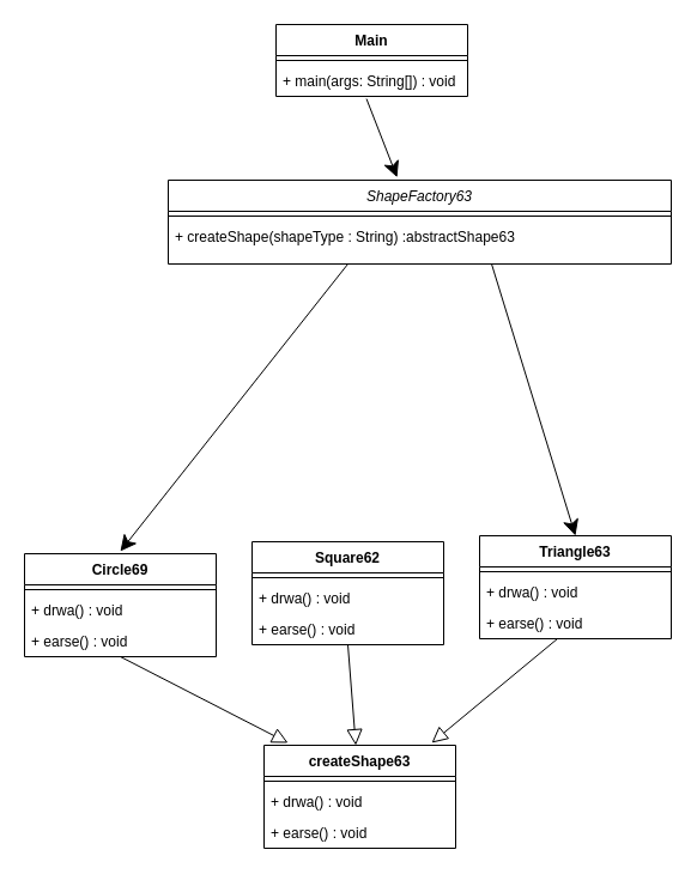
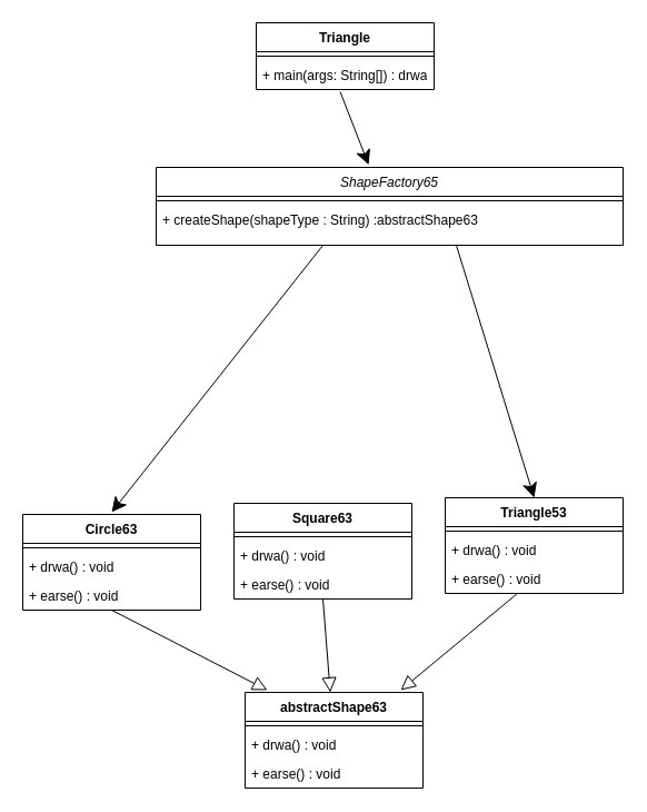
  <mxCell id="0" />
  <mxCell id="1" parent="0" />
- <mxCell id="2" value="ShapeFactory63" style="swimlane;fontStyle=2;align=center;verticalAlign=top;childLayout=stackLayout;horizontal=1;startSize=26;horizontalStack=0;resizeParent=1;resizeLast=0;collapsible=1;marginBottom=0;rounded=0;shadow=0;strokeWidth=1;" parent="1" vertex="1"><mxGeometry x="140" y="150" width="420" height="70" as="geometry"><mxRectangle x="230" y="140" width="160" height="26" as="alternateBounds" /></mxGeometry></mxCell>
+ <mxCell id="2" value="ShapeFactory65" style="swimlane;fontStyle=2;align=center;verticalAlign=top;childLayout=stackLayout;horizontal=1;startSize=26;horizontalStack=0;resizeParent=1;resizeLast=0;collapsible=1;marginBottom=0;rounded=0;shadow=0;strokeWidth=1;" parent="1" vertex="1"><mxGeometry x="140" y="150" width="420" height="70" as="geometry"><mxRectangle x="230" y="140" width="160" height="26" as="alternateBounds" /></mxGeometry></mxCell>
  <mxCell id="3" value="" style="line;html=1;strokeWidth=1;align=left;verticalAlign=middle;spacingTop=-1;spacingLeft=3;spacingRight=3;rotatable=0;labelPosition=right;points=[];portConstraint=eastwest;" parent="2" vertex="1"><mxGeometry y="26" width="420" height="8" as="geometry" /></mxCell>
  <mxCell id="4" value="+ createShape(shapeType : String) :abstractShape63&#10;Shape63" style="text;align=left;verticalAlign=top;spacingLeft=4;spacingRight=4;overflow=hidden;rotatable=0;points=[[0,0.5],[1,0.5]];portConstraint=eastwest;" parent="2" vertex="1"><mxGeometry y="34" width="420" height="16" as="geometry" /></mxCell>
- <mxCell id="5" value="Square62" style="swimlane;fontStyle=1;align=center;verticalAlign=top;childLayout=stackLayout;horizontal=1;startSize=26;horizontalStack=0;resizeParent=1;resizeParentMax=0;resizeLast=0;collapsible=1;marginBottom=0;whiteSpace=wrap;html=1;" vertex="1" parent="1"><mxGeometry x="210" y="452" width="160" height="86" as="geometry" /></mxCell>
+ <mxCell id="5" value="Square63" style="swimlane;fontStyle=1;align=center;verticalAlign=top;childLayout=stackLayout;horizontal=1;startSize=26;horizontalStack=0;resizeParent=1;resizeParentMax=0;resizeLast=0;collapsible=1;marginBottom=0;whiteSpace=wrap;html=1;" vertex="1" parent="1"><mxGeometry x="210" y="452" width="160" height="86" as="geometry" /></mxCell>
  <mxCell id="6" value="" style="line;strokeWidth=1;fillColor=none;align=left;verticalAlign=middle;spacingTop=-1;spacingLeft=3;spacingRight=3;rotatable=0;labelPosition=right;points=[];portConstraint=eastwest;strokeColor=inherit;" vertex="1" parent="5"><mxGeometry y="26" width="160" height="8" as="geometry" /></mxCell>
  <mxCell id="7" value="+ drwa() : void" style="text;strokeColor=none;fillColor=none;align=left;verticalAlign=top;spacingLeft=4;spacingRight=4;overflow=hidden;rotatable=0;points=[[0,0.5],[1,0.5]];portConstraint=eastwest;whiteSpace=wrap;html=1;" vertex="1" parent="5"><mxGeometry y="34" width="160" height="26" as="geometry" /></mxCell>
  <mxCell id="8" value="+ earse() : void" style="text;strokeColor=none;fillColor=none;align=left;verticalAlign=top;spacingLeft=4;spacingRight=4;overflow=hidden;rotatable=0;points=[[0,0.5],[1,0.5]];portConstraint=eastwest;whiteSpace=wrap;html=1;" vertex="1" parent="5"><mxGeometry y="60" width="160" height="26" as="geometry" /></mxCell>
- <mxCell id="9" value="Triangle63" style="swimlane;fontStyle=1;align=center;verticalAlign=top;childLayout=stackLayout;horizontal=1;startSize=26;horizontalStack=0;resizeParent=1;resizeParentMax=0;resizeLast=0;collapsible=1;marginBottom=0;whiteSpace=wrap;html=1;" vertex="1" parent="1"><mxGeometry x="400" y="447" width="160" height="86" as="geometry" /></mxCell>
+ <mxCell id="9" value="Triangle53" style="swimlane;fontStyle=1;align=center;verticalAlign=top;childLayout=stackLayout;horizontal=1;startSize=26;horizontalStack=0;resizeParent=1;resizeParentMax=0;resizeLast=0;collapsible=1;marginBottom=0;whiteSpace=wrap;html=1;" vertex="1" parent="1"><mxGeometry x="400" y="447" width="160" height="86" as="geometry" /></mxCell>
  <mxCell id="10" value="" style="line;strokeWidth=1;fillColor=none;align=left;verticalAlign=middle;spacingTop=-1;spacingLeft=3;spacingRight=3;rotatable=0;labelPosition=right;points=[];portConstraint=eastwest;strokeColor=inherit;" vertex="1" parent="9"><mxGeometry y="26" width="160" height="8" as="geometry" /></mxCell>
  <mxCell id="11" value="+ drwa() : void" style="text;strokeColor=none;fillColor=none;align=left;verticalAlign=top;spacingLeft=4;spacingRight=4;overflow=hidden;rotatable=0;points=[[0,0.5],[1,0.5]];portConstraint=eastwest;whiteSpace=wrap;html=1;" vertex="1" parent="9"><mxGeometry y="34" width="160" height="26" as="geometry" /></mxCell>
  <mxCell id="12" value="+ earse() : void" style="text;strokeColor=none;fillColor=none;align=left;verticalAlign=top;spacingLeft=4;spacingRight=4;overflow=hidden;rotatable=0;points=[[0,0.5],[1,0.5]];portConstraint=eastwest;whiteSpace=wrap;html=1;" vertex="1" parent="9"><mxGeometry y="60" width="160" height="26" as="geometry" /></mxCell>
- <mxCell id="13" value="Main" style="swimlane;fontStyle=1;align=center;verticalAlign=top;childLayout=stackLayout;horizontal=1;startSize=26;horizontalStack=0;resizeParent=1;resizeParentMax=0;resizeLast=0;collapsible=1;marginBottom=0;whiteSpace=wrap;html=1;" vertex="1" parent="1"><mxGeometry x="230" y="20" width="160" height="60" as="geometry" /></mxCell>
+ <mxCell id="13" value="Triangle" style="swimlane;fontStyle=1;align=center;verticalAlign=top;childLayout=stackLayout;horizontal=1;startSize=26;horizontalStack=0;resizeParent=1;resizeParentMax=0;resizeLast=0;collapsible=1;marginBottom=0;whiteSpace=wrap;html=1;" vertex="1" parent="1"><mxGeometry x="230" y="20" width="160" height="60" as="geometry" /></mxCell>
  <mxCell id="14" value="" style="line;strokeWidth=1;fillColor=none;align=left;verticalAlign=middle;spacingTop=-1;spacingLeft=3;spacingRight=3;rotatable=0;labelPosition=right;points=[];portConstraint=eastwest;strokeColor=inherit;" vertex="1" parent="13"><mxGeometry y="26" width="160" height="8" as="geometry" /></mxCell>
- <mxCell id="15" value="+ main(args: String[]) : void" style="text;strokeColor=none;fillColor=none;align=left;verticalAlign=top;spacingLeft=4;spacingRight=4;overflow=hidden;rotatable=0;points=[[0,0.5],[1,0.5]];portConstraint=eastwest;whiteSpace=wrap;html=1;" vertex="1" parent="13"><mxGeometry y="34" width="160" height="26" as="geometry" /></mxCell>
+ <mxCell id="15" value="+ main(args: String[]) : drwa" style="text;strokeColor=none;fillColor=none;align=left;verticalAlign=top;spacingLeft=4;spacingRight=4;overflow=hidden;rotatable=0;points=[[0,0.5],[1,0.5]];portConstraint=eastwest;whiteSpace=wrap;html=1;" vertex="1" parent="13"><mxGeometry y="34" width="160" height="26" as="geometry" /></mxCell>
  <mxCell id="16" value="" style="endArrow=classic;html=1;rounded=0;entryX=0.455;entryY=-0.033;entryDx=0;entryDy=0;entryPerimeter=0;exitX=0.472;exitY=1.077;exitDx=0;exitDy=0;exitPerimeter=0;endSize=11;" edge="1" parent="1" source="15" target="2"><mxGeometry width="50" height="50" relative="1" as="geometry"><mxPoint x="260" y="510" as="sourcePoint" /><mxPoint x="310" y="460" as="targetPoint" /></mxGeometry></mxCell>
  <mxCell id="17" value="" style="endArrow=classic;html=1;rounded=0;entryX=0.5;entryY=0;entryDx=0;entryDy=0;endSize=11;" edge="1" parent="1"><mxGeometry width="50" height="50" relative="1" as="geometry"><mxPoint x="290" y="220" as="sourcePoint" /><mxPoint x="100" y="460" as="targetPoint" /></mxGeometry></mxCell>
  <mxCell id="18" value="" style="endArrow=classic;html=1;rounded=0;entryX=0.5;entryY=0;entryDx=0;entryDy=0;endSize=11;" edge="1" parent="1" target="9"><mxGeometry width="50" height="50" relative="1" as="geometry"><mxPoint x="410" y="220" as="sourcePoint" /><mxPoint x="120" y="480" as="targetPoint" /></mxGeometry></mxCell>
- <mxCell id="19" value="Circle69" style="swimlane;fontStyle=1;align=center;verticalAlign=top;childLayout=stackLayout;horizontal=1;startSize=26;horizontalStack=0;resizeParent=1;resizeParentMax=0;resizeLast=0;collapsible=1;marginBottom=0;whiteSpace=wrap;html=1;" vertex="1" parent="1"><mxGeometry x="20" y="462" width="160" height="86" as="geometry" /></mxCell>
+ <mxCell id="19" value="Circle63" style="swimlane;fontStyle=1;align=center;verticalAlign=top;childLayout=stackLayout;horizontal=1;startSize=26;horizontalStack=0;resizeParent=1;resizeParentMax=0;resizeLast=0;collapsible=1;marginBottom=0;whiteSpace=wrap;html=1;" vertex="1" parent="1"><mxGeometry x="20" y="462" width="160" height="86" as="geometry" /></mxCell>
  <mxCell id="20" value="" style="line;strokeWidth=1;fillColor=none;align=left;verticalAlign=middle;spacingTop=-1;spacingLeft=3;spacingRight=3;rotatable=0;labelPosition=right;points=[];portConstraint=eastwest;strokeColor=inherit;" vertex="1" parent="19"><mxGeometry y="26" width="160" height="8" as="geometry" /></mxCell>
  <mxCell id="21" value="+ drwa() : void" style="text;strokeColor=none;fillColor=none;align=left;verticalAlign=top;spacingLeft=4;spacingRight=4;overflow=hidden;rotatable=0;points=[[0,0.5],[1,0.5]];portConstraint=eastwest;whiteSpace=wrap;html=1;" vertex="1" parent="19"><mxGeometry y="34" width="160" height="26" as="geometry" /></mxCell>
  <mxCell id="22" value="+ earse() : void" style="text;strokeColor=none;fillColor=none;align=left;verticalAlign=top;spacingLeft=4;spacingRight=4;overflow=hidden;rotatable=0;points=[[0,0.5],[1,0.5]];portConstraint=eastwest;whiteSpace=wrap;html=1;" vertex="1" parent="19"><mxGeometry y="60" width="160" height="26" as="geometry" /></mxCell>
  <mxCell id="23" value="" style="endArrow=block;html=1;rounded=0;exitX=0.5;exitY=1;exitDx=0;exitDy=0;entryX=0;entryY=0;entryDx=0;entryDy=0;endFill=0;endSize=11;" edge="1" parent="1"><mxGeometry width="50" height="50" relative="1" as="geometry"><mxPoint x="100" y="548" as="sourcePoint" /><mxPoint x="240" y="620" as="targetPoint" /></mxGeometry></mxCell>
  <mxCell id="24" value="" style="endArrow=block;html=1;rounded=0;exitX=0.5;exitY=1;exitDx=0;exitDy=0;entryX=0.75;entryY=0;entryDx=0;entryDy=0;endFill=0;endSize=11;" edge="1" parent="1"><mxGeometry width="50" height="50" relative="1" as="geometry"><mxPoint x="465" y="533" as="sourcePoint" /><mxPoint x="360" y="620" as="targetPoint" /></mxGeometry></mxCell>
  <mxCell id="25" value="" style="endArrow=block;html=1;rounded=0;exitX=0.5;exitY=1;exitDx=0;exitDy=0;endFill=0;endSize=11;" edge="1" parent="1" source="5" target="26"><mxGeometry width="50" height="50" relative="1" as="geometry"><mxPoint x="290" y="538" as="sourcePoint" /><mxPoint x="320" y="620" as="targetPoint" /></mxGeometry></mxCell>
- <mxCell id="26" value="createShape63" style="swimlane;fontStyle=1;align=center;verticalAlign=top;childLayout=stackLayout;horizontal=1;startSize=26;horizontalStack=0;resizeParent=1;resizeParentMax=0;resizeLast=0;collapsible=1;marginBottom=0;whiteSpace=wrap;html=1;" vertex="1" parent="1"><mxGeometry x="220" y="622" width="160" height="86" as="geometry" /></mxCell>
+ <mxCell id="26" value="abstractShape63" style="swimlane;fontStyle=1;align=center;verticalAlign=top;childLayout=stackLayout;horizontal=1;startSize=26;horizontalStack=0;resizeParent=1;resizeParentMax=0;resizeLast=0;collapsible=1;marginBottom=0;whiteSpace=wrap;html=1;" vertex="1" parent="1"><mxGeometry x="220" y="622" width="160" height="86" as="geometry" /></mxCell>
  <mxCell id="27" value="" style="line;strokeWidth=1;fillColor=none;align=left;verticalAlign=middle;spacingTop=-1;spacingLeft=3;spacingRight=3;rotatable=0;labelPosition=right;points=[];portConstraint=eastwest;strokeColor=inherit;" vertex="1" parent="26"><mxGeometry y="26" width="160" height="8" as="geometry" /></mxCell>
  <mxCell id="28" value="+ drwa() : void" style="text;strokeColor=none;fillColor=none;align=left;verticalAlign=top;spacingLeft=4;spacingRight=4;overflow=hidden;rotatable=0;points=[[0,0.5],[1,0.5]];portConstraint=eastwest;whiteSpace=wrap;html=1;" vertex="1" parent="26"><mxGeometry y="34" width="160" height="26" as="geometry" /></mxCell>
  <mxCell id="29" value="+ earse() : void" style="text;strokeColor=none;fillColor=none;align=left;verticalAlign=top;spacingLeft=4;spacingRight=4;overflow=hidden;rotatable=0;points=[[0,0.5],[1,0.5]];portConstraint=eastwest;whiteSpace=wrap;html=1;" vertex="1" parent="26"><mxGeometry y="60" width="160" height="26" as="geometry" /></mxCell>
